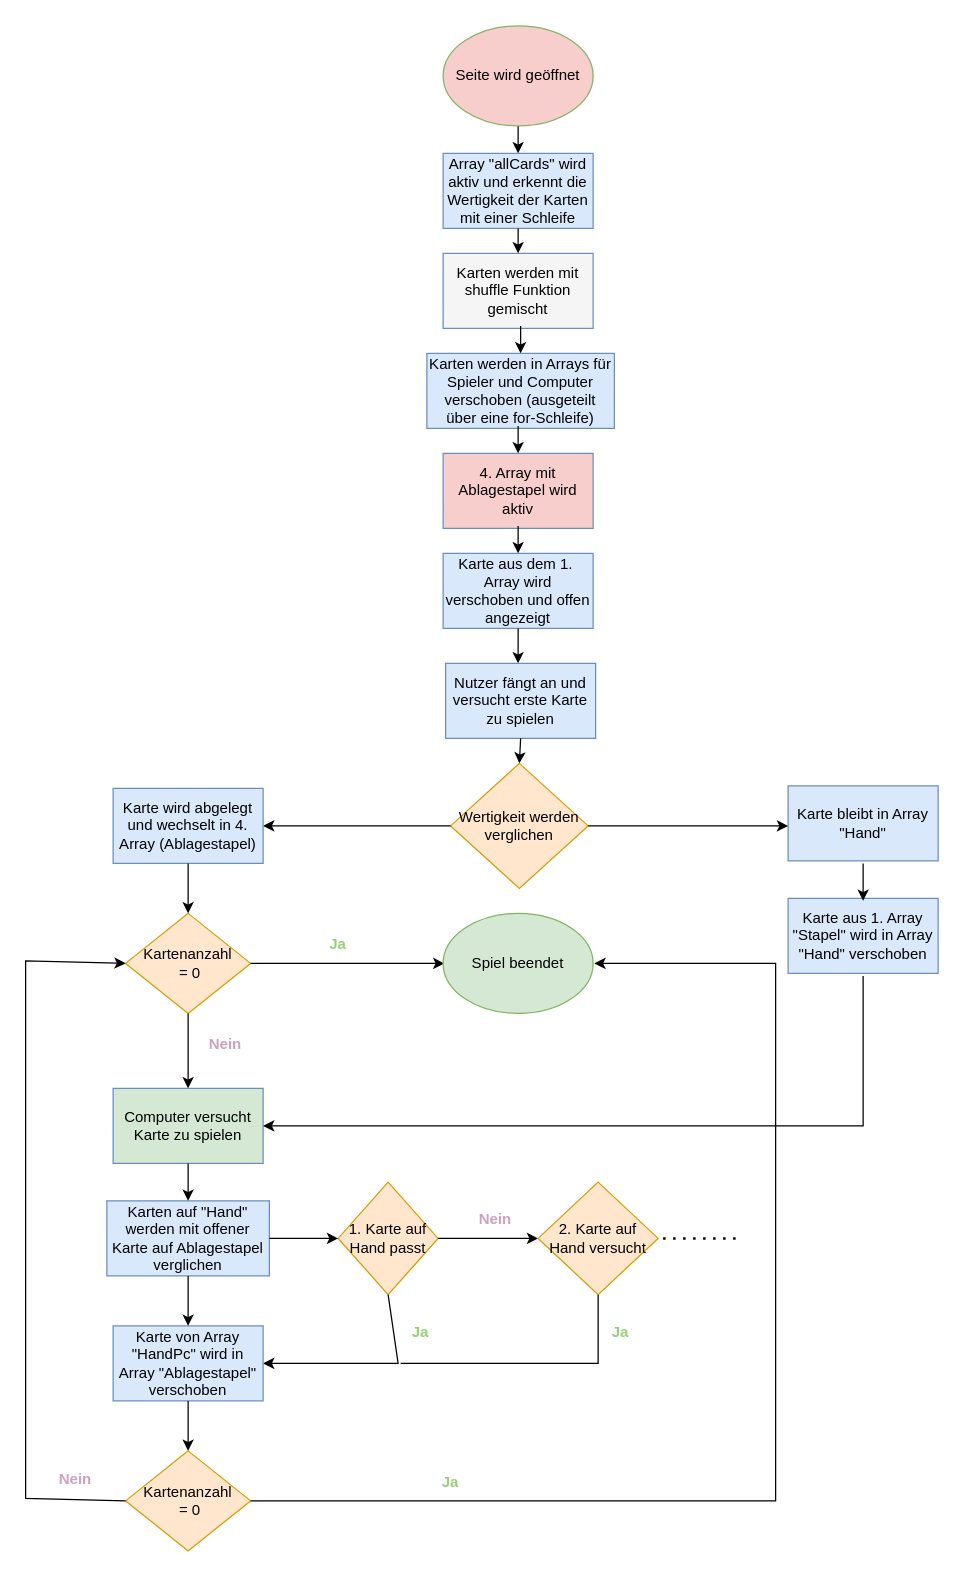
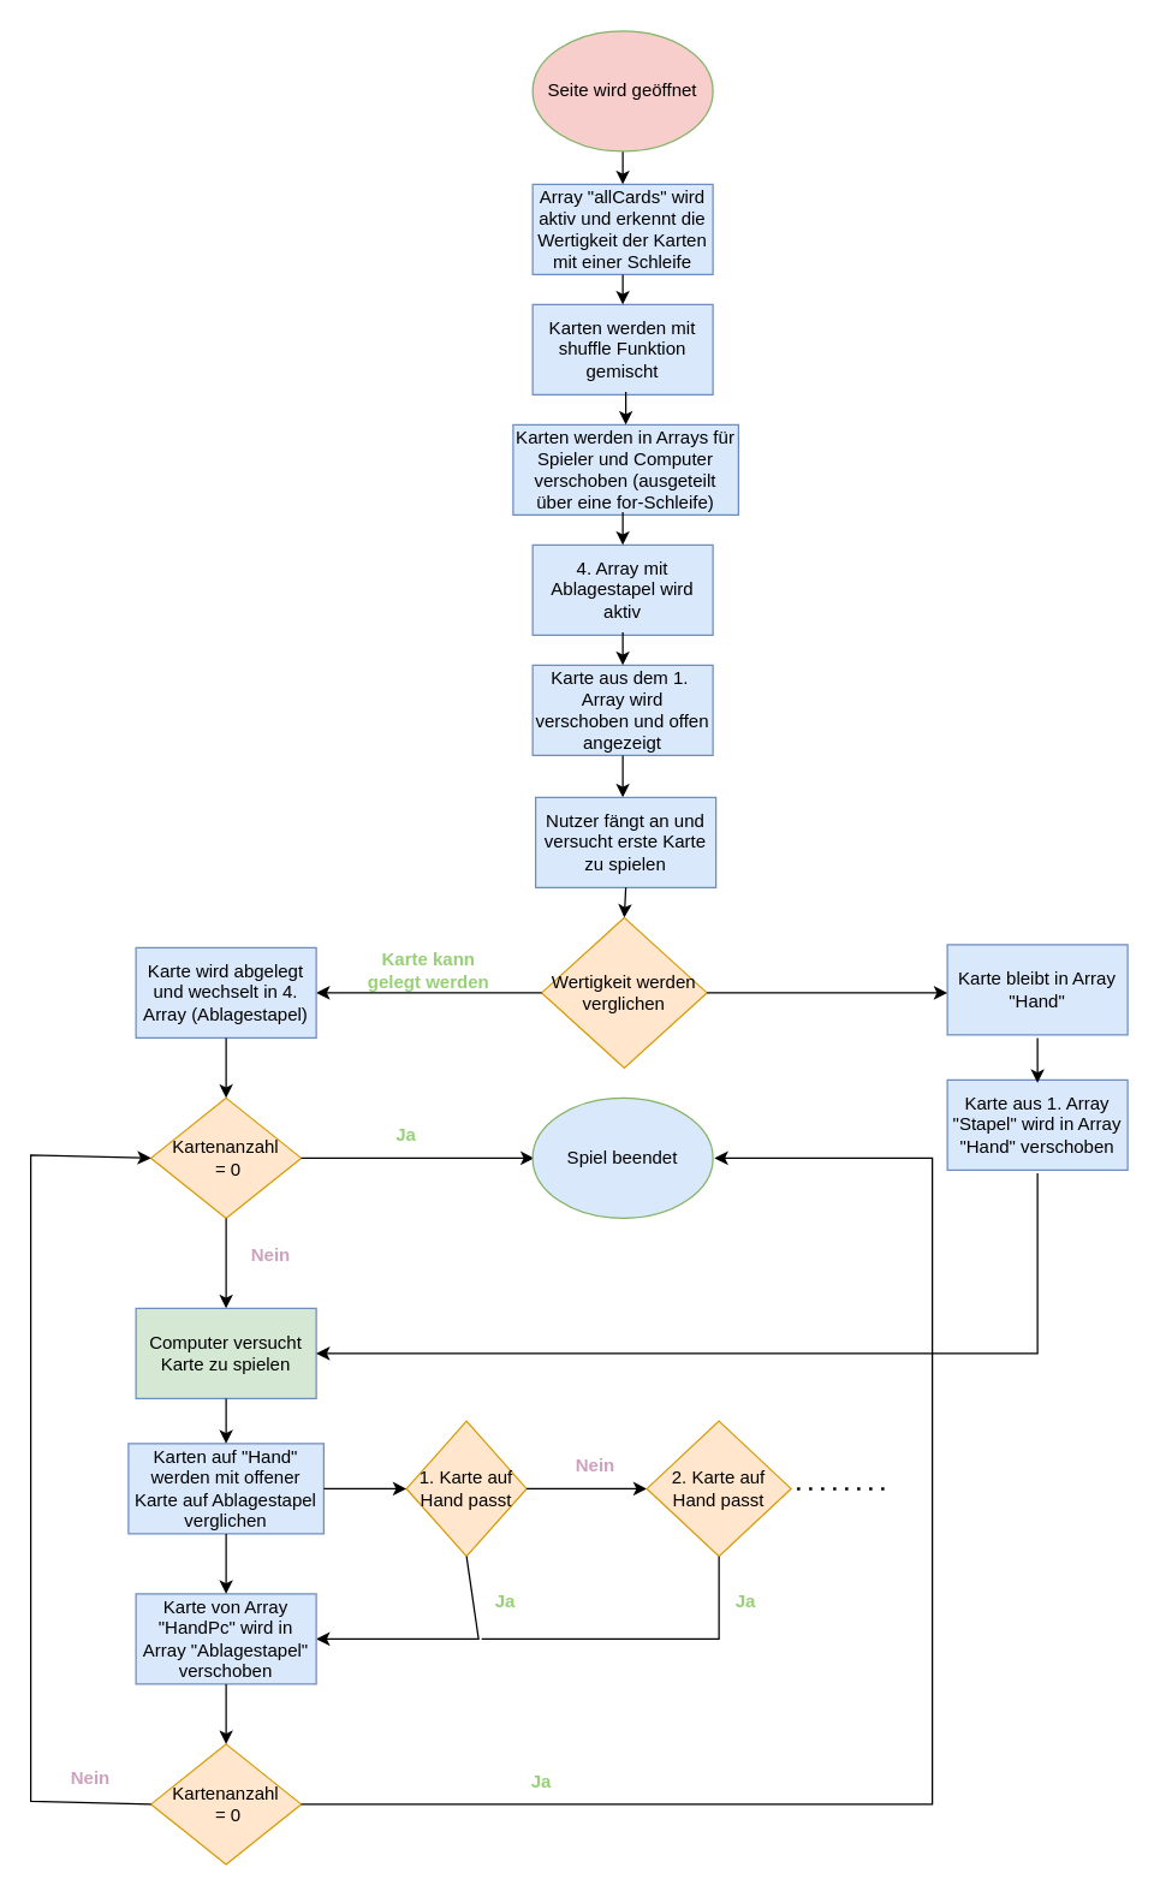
  <mxCell id="0" />
  <mxCell id="1" parent="0" />
  <mxCell id="2" value="Array &quot;allCards&quot; wird aktiv und erkennt die Wertigkeit der Karten mit einer Schleife" style="rounded=0;whiteSpace=wrap;html=1;fillColor=#dae8fc;strokeColor=#6c8ebf;" parent="1" vertex="1"><mxGeometry x="354" y="122" width="120" height="60" as="geometry" /></mxCell>
- <mxCell id="3" value="Karten werden mit shuffle Funktion gemischt" style="rounded=0;whiteSpace=wrap;html=1;fillColor=#f5f5f5;strokeColor=#6c8ebf;" parent="1" vertex="1"><mxGeometry x="354" y="202" width="120" height="60" as="geometry" /></mxCell>
+ <mxCell id="3" value="Karten werden mit shuffle Funktion gemischt" style="rounded=0;whiteSpace=wrap;html=1;fillColor=#dae8fc;strokeColor=#6c8ebf;" parent="1" vertex="1"><mxGeometry x="354" y="202" width="120" height="60" as="geometry" /></mxCell>
  <mxCell id="4" value="Karten werden in Arrays für Spieler und Computer verschoben (ausgeteilt über eine for-Schleife)" style="rounded=0;whiteSpace=wrap;html=1;fillColor=#dae8fc;strokeColor=#6c8ebf;" parent="1" vertex="1"><mxGeometry x="341" y="282" width="150" height="60" as="geometry" /></mxCell>
- <mxCell id="5" value="4. Array mit Ablagestapel wird aktiv" style="rounded=0;whiteSpace=wrap;html=1;fillColor=#f8cecc;strokeColor=#6c8ebf;" parent="1" vertex="1"><mxGeometry x="354" y="362" width="120" height="60" as="geometry" /></mxCell>
+ <mxCell id="5" value="4. Array mit Ablagestapel wird aktiv" style="rounded=0;whiteSpace=wrap;html=1;fillColor=#dae8fc;strokeColor=#6c8ebf;" parent="1" vertex="1"><mxGeometry x="354" y="362" width="120" height="60" as="geometry" /></mxCell>
  <mxCell id="6" value="Karte aus dem 1.&amp;nbsp; Array wird verschoben und offen angezeigt" style="rounded=0;whiteSpace=wrap;html=1;fillColor=#dae8fc;strokeColor=#6c8ebf;" parent="1" vertex="1"><mxGeometry x="354" y="442" width="120" height="60" as="geometry" /></mxCell>
  <mxCell id="7" value="" style="endArrow=classic;html=1;rounded=0;entryX=0.5;entryY=0;entryDx=0;entryDy=0;" parent="1" target="2" edge="1"><mxGeometry width="50" height="50" relative="1" as="geometry"><mxPoint x="414" y="100" as="sourcePoint" /><mxPoint x="510" y="110" as="targetPoint" /><Array as="points"><mxPoint x="414" y="100" /></Array></mxGeometry></mxCell>
  <mxCell id="8" value="" style="endArrow=classic;html=1;rounded=0;entryX=0.5;entryY=0;entryDx=0;entryDy=0;exitX=0.5;exitY=1;exitDx=0;exitDy=0;" parent="1" source="2" target="3" edge="1"><mxGeometry width="50" height="50" relative="1" as="geometry"><mxPoint x="424" y="121" as="sourcePoint" /><mxPoint x="424" y="143" as="targetPoint" /><Array as="points" /></mxGeometry></mxCell>
  <mxCell id="9" value="" style="endArrow=classic;html=1;rounded=0;entryX=0.5;entryY=0;entryDx=0;entryDy=0;" parent="1" target="4" edge="1"><mxGeometry width="50" height="50" relative="1" as="geometry"><mxPoint x="416" y="260" as="sourcePoint" /><mxPoint x="434" y="142" as="targetPoint" /><Array as="points" /></mxGeometry></mxCell>
  <mxCell id="10" value="" style="endArrow=classic;html=1;rounded=0;" parent="1" target="5" edge="1"><mxGeometry width="50" height="50" relative="1" as="geometry"><mxPoint x="414" y="340" as="sourcePoint" /><mxPoint x="444" y="152" as="targetPoint" /><Array as="points"><mxPoint x="414" y="340" /></Array></mxGeometry></mxCell>
  <mxCell id="11" value="" style="endArrow=classic;html=1;rounded=0;entryX=0.5;entryY=0;entryDx=0;entryDy=0;" parent="1" target="6" edge="1"><mxGeometry width="50" height="50" relative="1" as="geometry"><mxPoint x="414" y="420" as="sourcePoint" /><mxPoint x="454" y="162" as="targetPoint" /><Array as="points" /></mxGeometry></mxCell>
  <mxCell id="12" value="" style="endArrow=classic;html=1;rounded=0;" parent="1" edge="1"><mxGeometry width="50" height="50" relative="1" as="geometry"><mxPoint x="414" y="502" as="sourcePoint" /><mxPoint x="414" y="530" as="targetPoint" /><Array as="points"><mxPoint x="414" y="502" /></Array></mxGeometry></mxCell>
  <mxCell id="13" value="Nutzer fängt an und versucht erste Karte zu spielen" style="rounded=0;whiteSpace=wrap;html=1;fillColor=#dae8fc;strokeColor=#6c8ebf;" parent="1" vertex="1"><mxGeometry x="356" y="530" width="120" height="60" as="geometry" /></mxCell>
  <mxCell id="14" value="" style="endArrow=classic;html=1;rounded=0;exitX=0.5;exitY=1;exitDx=0;exitDy=0;entryX=0.5;entryY=0;entryDx=0;entryDy=0;" parent="1" source="13" target="15" edge="1"><mxGeometry width="50" height="50" relative="1" as="geometry"><mxPoint x="390" y="650" as="sourcePoint" /><mxPoint x="440" y="600" as="targetPoint" /></mxGeometry></mxCell>
  <mxCell id="15" value="Wertigkeit werden verglichen" style="rhombus;whiteSpace=wrap;html=1;fillColor=#ffe6cc;strokeColor=#d79b00;" parent="1" vertex="1"><mxGeometry x="360" y="610" width="110" height="100" as="geometry" /></mxCell>
  <mxCell id="16" value="Karte bleibt in Array &quot;Hand&quot;" style="rounded=0;whiteSpace=wrap;html=1;fillColor=#dae8fc;strokeColor=#6c8ebf;" parent="1" vertex="1"><mxGeometry x="630" y="628" width="120" height="60" as="geometry" /></mxCell>
  <mxCell id="17" value="" style="endArrow=classic;html=1;rounded=0;exitX=1;exitY=0.5;exitDx=0;exitDy=0;entryX=0;entryY=0.5;entryDx=0;entryDy=0;" parent="1" source="15" edge="1"><mxGeometry width="50" height="50" relative="1" as="geometry"><mxPoint x="490" y="710" as="sourcePoint" /><mxPoint x="630" y="660" as="targetPoint" /></mxGeometry></mxCell>
  <mxCell id="18" value="Karte aus 1. Array &quot;Stapel&quot; wird in Array &quot;Hand&quot; verschoben" style="rounded=0;whiteSpace=wrap;html=1;fillColor=#dae8fc;strokeColor=#6c8ebf;" parent="1" vertex="1"><mxGeometry x="630" y="718" width="120" height="60" as="geometry" /></mxCell>
  <mxCell id="19" value="" style="endArrow=classic;html=1;rounded=0;entryX=0.5;entryY=0;entryDx=0;entryDy=0;exitX=0.5;exitY=1;exitDx=0;exitDy=0;" parent="1" edge="1"><mxGeometry width="50" height="50" relative="1" as="geometry"><mxPoint x="690" y="690" as="sourcePoint" /><mxPoint x="690" y="720" as="targetPoint" /></mxGeometry></mxCell>
  <mxCell id="20" value="" style="endArrow=classic;html=1;rounded=0;exitX=0;exitY=0.5;exitDx=0;exitDy=0;" parent="1" source="15" edge="1"><mxGeometry width="50" height="50" relative="1" as="geometry"><mxPoint x="260" y="680" as="sourcePoint" /><mxPoint x="210" y="660" as="targetPoint" /></mxGeometry></mxCell>
  <mxCell id="21" value="Karte wird abgelegt und wechselt in 4. Array (Ablagestapel)" style="rounded=0;whiteSpace=wrap;html=1;fillColor=#dae8fc;strokeColor=#6c8ebf;" parent="1" vertex="1"><mxGeometry x="90" y="630" width="120" height="60" as="geometry" /></mxCell>
  <mxCell id="22" value="Kartenanzahl&lt;br&gt;&amp;nbsp;= 0" style="rhombus;whiteSpace=wrap;html=1;fillColor=#ffe6cc;strokeColor=#d79b00;" parent="1" vertex="1"><mxGeometry x="100" y="730" width="100" height="80" as="geometry" /></mxCell>
  <mxCell id="23" value="" style="endArrow=classic;html=1;rounded=0;exitX=0.5;exitY=1;exitDx=0;exitDy=0;entryX=0.5;entryY=0;entryDx=0;entryDy=0;" parent="1" source="21" target="22" edge="1"><mxGeometry width="50" height="50" relative="1" as="geometry"><mxPoint x="190" y="730" as="sourcePoint" /><mxPoint x="240" y="680" as="targetPoint" /></mxGeometry></mxCell>
  <mxCell id="24" value="" style="endArrow=classic;html=1;rounded=0;exitX=1;exitY=0.5;exitDx=0;exitDy=0;entryX=0;entryY=0.5;entryDx=0;entryDy=0;" parent="1" source="22" edge="1"><mxGeometry width="50" height="50" relative="1" as="geometry"><mxPoint x="220" y="750" as="sourcePoint" /><mxPoint x="355" y="770" as="targetPoint" /></mxGeometry></mxCell>
  <mxCell id="25" value="Ja" style="text;html=1;strokeColor=none;fillColor=none;align=center;verticalAlign=middle;whiteSpace=wrap;rounded=0;fontColor=#97D077;fontStyle=1" parent="1" vertex="1"><mxGeometry x="240" y="740" width="60" height="30" as="geometry" /></mxCell>
  <mxCell id="26" value="Computer versucht Karte zu spielen" style="rounded=0;whiteSpace=wrap;html=1;fillColor=#d5e8d4;strokeColor=#6c8ebf;" parent="1" vertex="1"><mxGeometry x="90" y="870" width="120" height="60" as="geometry" /></mxCell>
  <mxCell id="27" value="" style="endArrow=classic;html=1;rounded=0;exitX=0.5;exitY=1;exitDx=0;exitDy=0;entryX=0.5;entryY=0;entryDx=0;entryDy=0;" parent="1" source="22" target="26" edge="1"><mxGeometry width="50" height="50" relative="1" as="geometry"><mxPoint x="260" y="810" as="sourcePoint" /><mxPoint x="310" y="760" as="targetPoint" /></mxGeometry></mxCell>
  <mxCell id="28" value="Nein" style="text;html=1;strokeColor=none;fillColor=none;align=center;verticalAlign=middle;whiteSpace=wrap;rounded=0;fontColor=#CDA2BE;fontStyle=1" parent="1" vertex="1"><mxGeometry x="150" y="820" width="60" height="30" as="geometry" /></mxCell>
  <mxCell id="29" value="" style="endArrow=classic;html=1;rounded=0;exitX=0.5;exitY=1;exitDx=0;exitDy=0;entryX=1;entryY=0.5;entryDx=0;entryDy=0;" parent="1" target="26" edge="1"><mxGeometry width="50" height="50" relative="1" as="geometry"><mxPoint x="690" y="780" as="sourcePoint" /><mxPoint x="620" y="870" as="targetPoint" /><Array as="points"><mxPoint x="690" y="900" /></Array></mxGeometry></mxCell>
  <mxCell id="30" value="Karten auf &quot;Hand&quot; werden mit offener Karte auf Ablagestapel verglichen" style="rounded=0;whiteSpace=wrap;html=1;fillColor=#dae8fc;strokeColor=#6c8ebf;" parent="1" vertex="1"><mxGeometry x="85" y="960" width="130" height="60" as="geometry" /></mxCell>
  <mxCell id="31" value="1. Karte auf Hand passt" style="rhombus;whiteSpace=wrap;html=1;fillColor=#ffe6cc;strokeColor=#d79b00;" parent="1" vertex="1"><mxGeometry x="270" y="945" width="80" height="90" as="geometry" /></mxCell>
  <mxCell id="32" value="" style="endArrow=classic;html=1;rounded=0;exitX=1;exitY=0.5;exitDx=0;exitDy=0;entryX=0;entryY=0.5;entryDx=0;entryDy=0;" parent="1" source="30" target="31" edge="1"><mxGeometry width="50" height="50" relative="1" as="geometry"><mxPoint x="390" y="930" as="sourcePoint" /><mxPoint x="440" y="880" as="targetPoint" /></mxGeometry></mxCell>
  <mxCell id="33" value="" style="endArrow=classic;html=1;rounded=0;exitX=0.5;exitY=1;exitDx=0;exitDy=0;entryX=1;entryY=0.5;entryDx=0;entryDy=0;" parent="1" source="31" target="38" edge="1"><mxGeometry width="50" height="50" relative="1" as="geometry"><mxPoint x="260" y="1080" as="sourcePoint" /><mxPoint x="310" y="1100" as="targetPoint" /><Array as="points"><mxPoint x="318" y="1090" /></Array></mxGeometry></mxCell>
  <mxCell id="34" value="" style="endArrow=classic;html=1;rounded=0;exitX=1;exitY=0.5;exitDx=0;exitDy=0;" parent="1" source="31" edge="1"><mxGeometry width="50" height="50" relative="1" as="geometry"><mxPoint x="380" y="1080" as="sourcePoint" /><mxPoint x="430" y="990" as="targetPoint" /></mxGeometry></mxCell>
- <mxCell id="35" value="2. Karte auf Hand versucht" style="rhombus;whiteSpace=wrap;html=1;fillColor=#ffe6cc;strokeColor=#d79b00;" parent="1" vertex="1"><mxGeometry x="430" y="945" width="96" height="90" as="geometry" /></mxCell>
+ <mxCell id="35" value="2. Karte auf Hand passt" style="rhombus;whiteSpace=wrap;html=1;fillColor=#ffe6cc;strokeColor=#d79b00;" parent="1" vertex="1"><mxGeometry x="430" y="945" width="96" height="90" as="geometry" /></mxCell>
  <mxCell id="36" value="Nein" style="text;html=1;strokeColor=none;fillColor=none;align=center;verticalAlign=middle;whiteSpace=wrap;rounded=0;fontColor=#CDA2BE;fontStyle=1" parent="1" vertex="1"><mxGeometry x="366" y="960" width="60" height="30" as="geometry" /></mxCell>
  <mxCell id="37" value="Ja" style="text;html=1;strokeColor=none;fillColor=none;align=center;verticalAlign=middle;whiteSpace=wrap;rounded=0;fontColor=#97D077;fontStyle=1" parent="1" vertex="1"><mxGeometry x="306" y="1050" width="60" height="30" as="geometry" /></mxCell>
  <mxCell id="38" value="Karte von Array &quot;HandPc&quot; wird in Array &quot;Ablagestapel&quot; verschoben" style="rounded=0;whiteSpace=wrap;html=1;fillColor=#dae8fc;strokeColor=#6c8ebf;" parent="1" vertex="1"><mxGeometry x="90" y="1060" width="120" height="60" as="geometry" /></mxCell>
  <mxCell id="39" value="" style="endArrow=classic;html=1;rounded=0;exitX=0.5;exitY=1;exitDx=0;exitDy=0;" parent="1" source="26" target="30" edge="1"><mxGeometry width="50" height="50" relative="1" as="geometry"><mxPoint x="240" y="945" as="sourcePoint" /><mxPoint x="290" y="895" as="targetPoint" /></mxGeometry></mxCell>
  <mxCell id="40" value="" style="endArrow=classic;html=1;rounded=0;exitX=0.5;exitY=1;exitDx=0;exitDy=0;entryX=0.5;entryY=0;entryDx=0;entryDy=0;" parent="1" source="30" target="38" edge="1"><mxGeometry width="50" height="50" relative="1" as="geometry"><mxPoint x="230" y="970" as="sourcePoint" /><mxPoint x="280" y="920" as="targetPoint" /></mxGeometry></mxCell>
  <mxCell id="41" value="" style="endArrow=none;html=1;rounded=0;entryX=0.5;entryY=1;entryDx=0;entryDy=0;" parent="1" target="35" edge="1"><mxGeometry width="50" height="50" relative="1" as="geometry"><mxPoint x="320" y="1090" as="sourcePoint" /><mxPoint x="480" y="1060" as="targetPoint" /><Array as="points"><mxPoint x="478" y="1090" /></Array></mxGeometry></mxCell>
  <mxCell id="42" value="Ja" style="text;html=1;strokeColor=none;fillColor=none;align=center;verticalAlign=middle;whiteSpace=wrap;rounded=0;fontColor=#97D077;fontStyle=1" parent="1" vertex="1"><mxGeometry x="466" y="1050" width="60" height="30" as="geometry" /></mxCell>
  <mxCell id="43" value="" style="endArrow=none;dashed=1;html=1;dashPattern=1 3;strokeWidth=2;rounded=0;" parent="1" edge="1"><mxGeometry width="50" height="50" relative="1" as="geometry"><mxPoint x="530" y="990" as="sourcePoint" /><mxPoint x="590" y="990" as="targetPoint" /></mxGeometry></mxCell>
  <mxCell id="44" value="Kartenanzahl&lt;br&gt;&amp;nbsp;= 0" style="rhombus;whiteSpace=wrap;html=1;fillColor=#ffe6cc;strokeColor=#d79b00;" parent="1" vertex="1"><mxGeometry x="100" y="1160" width="100" height="80" as="geometry" /></mxCell>
  <mxCell id="45" value="" style="endArrow=classic;html=1;rounded=0;exitX=0.5;exitY=1;exitDx=0;exitDy=0;entryX=0.5;entryY=0;entryDx=0;entryDy=0;" parent="1" source="38" target="44" edge="1"><mxGeometry width="50" height="50" relative="1" as="geometry"><mxPoint x="190" y="1180" as="sourcePoint" /><mxPoint x="240" y="1130" as="targetPoint" /></mxGeometry></mxCell>
  <mxCell id="46" value="" style="endArrow=classic;html=1;rounded=0;exitX=1;exitY=0.5;exitDx=0;exitDy=0;entryX=1;entryY=0.5;entryDx=0;entryDy=0;" parent="1" source="44" edge="1"><mxGeometry width="50" height="50" relative="1" as="geometry"><mxPoint x="290" y="1210" as="sourcePoint" /><mxPoint x="475" y="770" as="targetPoint" /><Array as="points"><mxPoint x="620" y="1200" /><mxPoint x="620" y="770" /></Array></mxGeometry></mxCell>
  <mxCell id="47" value="Ja" style="text;html=1;strokeColor=none;fillColor=none;align=center;verticalAlign=middle;whiteSpace=wrap;rounded=0;fontColor=#97D077;fontStyle=1" parent="1" vertex="1"><mxGeometry x="330" y="1170" width="60" height="30" as="geometry" /></mxCell>
  <mxCell id="48" value="" style="endArrow=classic;html=1;rounded=0;exitX=0;exitY=0.5;exitDx=0;exitDy=0;entryX=0;entryY=0.5;entryDx=0;entryDy=0;" parent="1" source="44" target="22" edge="1"><mxGeometry width="50" height="50" relative="1" as="geometry"><mxPoint x="20" y="1118" as="sourcePoint" /><mxPoint x="70" y="1068" as="targetPoint" /><Array as="points"><mxPoint x="20" y="1198" /><mxPoint x="20" y="768" /></Array></mxGeometry></mxCell>
  <mxCell id="49" value="Nein" style="text;html=1;strokeColor=none;fillColor=none;align=center;verticalAlign=middle;whiteSpace=wrap;rounded=0;fontColor=#CDA2BE;fontStyle=1" parent="1" vertex="1"><mxGeometry x="30" y="1168" width="60" height="30" as="geometry" /></mxCell>
- <mxCell id="50" value="Spiel beendet" style="ellipse;whiteSpace=wrap;html=1;fillColor=#d5e8d4;strokeColor=#82b366;" parent="1" vertex="1"><mxGeometry x="354" y="730" width="120" height="80" as="geometry" /></mxCell>
+ <mxCell id="50" value="Spiel beendet" style="ellipse;whiteSpace=wrap;html=1;fillColor=#dae8fc;strokeColor=#82b366;" parent="1" vertex="1"><mxGeometry x="354" y="730" width="120" height="80" as="geometry" /></mxCell>
  <mxCell id="51" value="Seite wird geöffnet" style="ellipse;whiteSpace=wrap;html=1;fillColor=#f8cecc;strokeColor=#82b366;" parent="1" vertex="1"><mxGeometry x="354" y="20" width="120" height="80" as="geometry" /></mxCell>
+ <mxCell id="52" value="Karte kann gelegt werden" style="text;html=1;align=center;verticalAlign=middle;whiteSpace=wrap;rounded=0;fontColor=#97D077;labelBackgroundColor=none;labelBorderColor=none;fontStyle=1" parent="1" vertex="1"><mxGeometry x="240" y="630" width="90" height="30" as="geometry" /></mxCell>
